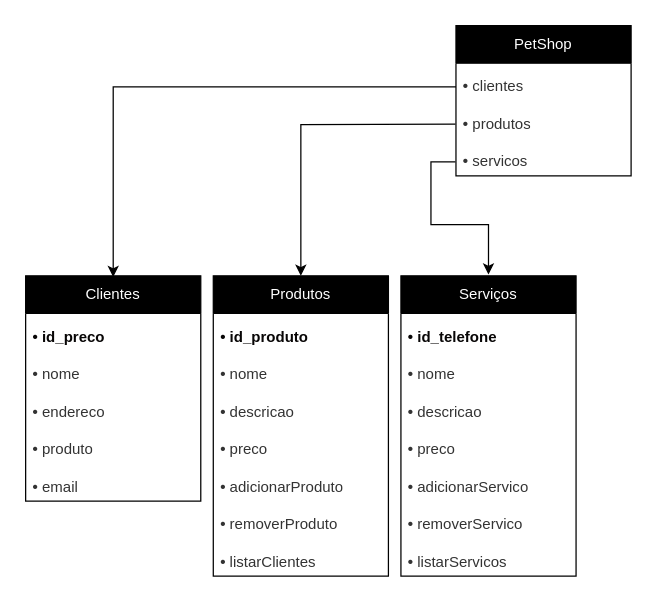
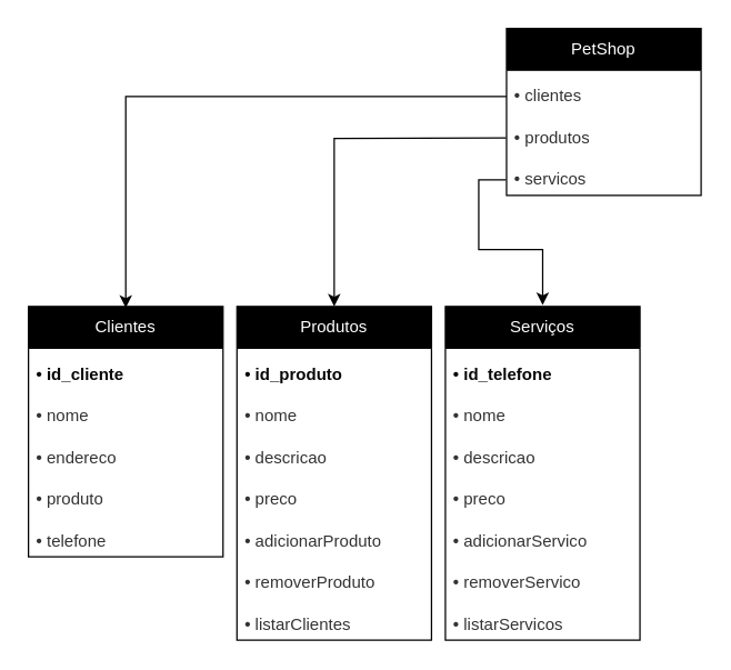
  <mxCell id="0" />
  <mxCell id="1" parent="0" />
  <mxCell id="2" value="" style="edgeStyle=orthogonalEdgeStyle;rounded=0;orthogonalLoop=1;jettySize=auto;html=1;entryX=0.5;entryY=0;entryDx=0;entryDy=0;" edge="1" parent="1"><mxGeometry relative="1" as="geometry"><mxPoint x="364" y="69" as="sourcePoint" /><mxPoint x="90" y="221" as="targetPoint" /><Array as="points"><mxPoint x="90" y="69" /></Array></mxGeometry></mxCell>
  <mxCell id="3" value="&lt;font color=&quot;#ffffff&quot;&gt;PetShop&lt;/font&gt;" style="swimlane;fontStyle=0;childLayout=stackLayout;horizontal=1;startSize=30;horizontalStack=0;resizeParent=1;resizeParentMax=0;resizeLast=0;collapsible=1;marginBottom=0;whiteSpace=wrap;html=1;fillColor=#000000;strokeColor=#000000;" vertex="1" parent="1"><mxGeometry x="364" width="140" height="120" as="geometry" y="20" /></mxCell>
  <mxCell id="4" value="&lt;h1 style=&quot;margin: 0px 0px 5px; padding: 0px; font-variant-numeric: normal; font-variant-east-asian: normal; font-variant-alternates: normal; font-kerning: auto; font-optical-sizing: auto; font-feature-settings: normal; font-variation-settings: normal; font-stretch: normal; line-height: 1; color: rgb(51, 51, 51);&quot;&gt;&lt;font style=&quot;font-size: 12px;&quot;&gt;• &lt;/font&gt;&lt;span style=&quot;font-weight: normal;&quot;&gt;&lt;font style=&quot;font-size: 12px;&quot;&gt;clientes&lt;/font&gt;&lt;/span&gt;&lt;/h1&gt;" style="text;strokeColor=none;fillColor=none;align=left;verticalAlign=middle;spacingLeft=4;spacingRight=4;overflow=hidden;points=[[0,0.5],[1,0.5]];portConstraint=eastwest;rotatable=0;whiteSpace=wrap;html=1;" vertex="1" parent="3"><mxGeometry y="30" width="140" height="30" as="geometry" /></mxCell>
  <mxCell id="5" value="&lt;h1 style=&quot;border-color: var(--border-color); font-variant-numeric: normal; font-variant-east-asian: normal; font-variant-alternates: normal; margin: 0px 0px 5px; padding: 0px; font-kerning: auto; font-optical-sizing: auto; font-feature-settings: normal; font-variation-settings: normal; font-stretch: normal; line-height: 1; color: rgb(51, 51, 51);&quot;&gt;&lt;font style=&quot;border-color: var(--border-color); font-size: 12px;&quot;&gt;• &lt;span style=&quot;font-weight: normal;&quot;&gt;produtos&lt;/span&gt;&lt;/font&gt;&lt;/h1&gt;" style="text;strokeColor=none;fillColor=none;align=left;verticalAlign=middle;spacingLeft=4;spacingRight=4;overflow=hidden;points=[[0,0.5],[1,0.5]];portConstraint=eastwest;rotatable=0;whiteSpace=wrap;html=1;" vertex="1" parent="3"><mxGeometry y="60" width="140" height="30" as="geometry" /></mxCell>
  <mxCell id="6" value="&lt;h1 style=&quot;border-color: var(--border-color); font-variant-numeric: normal; font-variant-east-asian: normal; font-variant-alternates: normal; margin: 0px 0px 5px; padding: 0px; font-kerning: auto; font-optical-sizing: auto; font-feature-settings: normal; font-variation-settings: normal; font-stretch: normal; line-height: 1; color: rgb(51, 51, 51);&quot;&gt;&lt;font style=&quot;border-color: var(--border-color); font-size: 12px;&quot;&gt;• &lt;span style=&quot;font-weight: normal;&quot;&gt;servicos&lt;/span&gt;&lt;/font&gt;&lt;/h1&gt;" style="text;strokeColor=none;fillColor=none;align=left;verticalAlign=middle;spacingLeft=4;spacingRight=4;overflow=hidden;points=[[0,0.5],[1,0.5]];portConstraint=eastwest;rotatable=0;whiteSpace=wrap;html=1;" vertex="1" parent="3"><mxGeometry y="90" width="140" height="30" as="geometry" /></mxCell>
  <mxCell id="7" value="&lt;font color=&quot;#ffffff&quot;&gt;Clientes&lt;/font&gt;" style="swimlane;fontStyle=0;childLayout=stackLayout;horizontal=1;startSize=30;horizontalStack=0;resizeParent=1;resizeParentMax=0;resizeLast=0;collapsible=1;marginBottom=0;whiteSpace=wrap;html=1;fillColor=#000000;strokeColor=#000000;" vertex="1" parent="1"><mxGeometry y="220" width="140" height="180" as="geometry" x="20" /></mxCell>
- <mxCell id="8" value="&lt;h1 style=&quot;margin: 0px 0px 5px; padding: 0px; font-variant-numeric: normal; font-variant-east-asian: normal; font-variant-alternates: normal; font-kerning: auto; font-optical-sizing: auto; font-feature-settings: normal; font-variation-settings: normal; font-stretch: normal; line-height: 1;&quot;&gt;&lt;font color=&quot;#080606&quot;&gt;&lt;font style=&quot;font-size: 12px;&quot;&gt;• id_&lt;/font&gt;&lt;font style=&quot;font-size: 12px;&quot;&gt;preco&lt;/font&gt;&lt;/font&gt;&lt;/h1&gt;" style="text;strokeColor=none;fillColor=none;align=left;verticalAlign=middle;spacingLeft=4;spacingRight=4;overflow=hidden;points=[[0,0.5],[1,0.5]];portConstraint=eastwest;rotatable=0;whiteSpace=wrap;html=1;" vertex="1" parent="7"><mxGeometry y="30" width="140" height="30" as="geometry" /></mxCell>
+ <mxCell id="8" value="&lt;h1 style=&quot;margin: 0px 0px 5px; padding: 0px; font-variant-numeric: normal; font-variant-east-asian: normal; font-variant-alternates: normal; font-kerning: auto; font-optical-sizing: auto; font-feature-settings: normal; font-variation-settings: normal; font-stretch: normal; line-height: 1;&quot;&gt;&lt;font color=&quot;#080606&quot;&gt;&lt;font style=&quot;font-size: 12px;&quot;&gt;• id_&lt;/font&gt;&lt;font style=&quot;font-size: 12px;&quot;&gt;cliente&lt;/font&gt;&lt;/font&gt;&lt;/h1&gt;" style="text;strokeColor=none;fillColor=none;align=left;verticalAlign=middle;spacingLeft=4;spacingRight=4;overflow=hidden;points=[[0,0.5],[1,0.5]];portConstraint=eastwest;rotatable=0;whiteSpace=wrap;html=1;" vertex="1" parent="7"><mxGeometry y="30" width="140" height="30" as="geometry" /></mxCell>
  <mxCell id="9" value="&lt;h1 style=&quot;border-color: var(--border-color); font-variant-numeric: normal; font-variant-east-asian: normal; font-variant-alternates: normal; margin: 0px 0px 5px; padding: 0px; font-kerning: auto; font-optical-sizing: auto; font-feature-settings: normal; font-variation-settings: normal; font-stretch: normal; line-height: 1; color: rgb(51, 51, 51);&quot;&gt;&lt;font style=&quot;border-color: var(--border-color); font-size: 12px;&quot;&gt;• &lt;span style=&quot;font-weight: 400;&quot;&gt;nome&lt;/span&gt;&lt;/font&gt;&lt;/h1&gt;" style="text;strokeColor=none;fillColor=none;align=left;verticalAlign=middle;spacingLeft=4;spacingRight=4;overflow=hidden;points=[[0,0.5],[1,0.5]];portConstraint=eastwest;rotatable=0;whiteSpace=wrap;html=1;" vertex="1" parent="7"><mxGeometry y="60" width="140" height="30" as="geometry" /></mxCell>
  <mxCell id="10" value="&lt;h1 style=&quot;border-color: var(--border-color); font-variant-numeric: normal; font-variant-east-asian: normal; font-variant-alternates: normal; margin: 0px 0px 5px; padding: 0px; font-kerning: auto; font-optical-sizing: auto; font-feature-settings: normal; font-variation-settings: normal; font-stretch: normal; line-height: 1; color: rgb(51, 51, 51);&quot;&gt;&lt;font style=&quot;border-color: var(--border-color); font-size: 12px;&quot;&gt;• &lt;span style=&quot;font-weight: 400;&quot;&gt;endereco&lt;/span&gt;&lt;/font&gt;&lt;/h1&gt;" style="text;strokeColor=none;fillColor=none;align=left;verticalAlign=middle;spacingLeft=4;spacingRight=4;overflow=hidden;points=[[0,0.5],[1,0.5]];portConstraint=eastwest;rotatable=0;whiteSpace=wrap;html=1;" vertex="1" parent="7"><mxGeometry y="90" width="140" height="30" as="geometry" /></mxCell>
  <mxCell id="11" value="&lt;h1 style=&quot;border-color: var(--border-color); font-variant-numeric: normal; font-variant-east-asian: normal; font-variant-alternates: normal; margin: 0px 0px 5px; padding: 0px; font-kerning: auto; font-optical-sizing: auto; font-feature-settings: normal; font-variation-settings: normal; font-stretch: normal; line-height: 1; color: rgb(51, 51, 51);&quot;&gt;&lt;font style=&quot;border-color: var(--border-color); font-size: 12px;&quot;&gt;• &lt;span style=&quot;font-weight: 400;&quot;&gt;produto&lt;/span&gt;&lt;/font&gt;&lt;/h1&gt;" style="text;strokeColor=none;fillColor=none;align=left;verticalAlign=middle;spacingLeft=4;spacingRight=4;overflow=hidden;points=[[0,0.5],[1,0.5]];portConstraint=eastwest;rotatable=0;whiteSpace=wrap;html=1;" vertex="1" parent="7"><mxGeometry y="120" width="140" height="30" as="geometry" /></mxCell>
- <mxCell id="12" value="&lt;h1 style=&quot;border-color: var(--border-color); font-variant-numeric: normal; font-variant-east-asian: normal; font-variant-alternates: normal; margin: 0px 0px 5px; padding: 0px; font-kerning: auto; font-optical-sizing: auto; font-feature-settings: normal; font-variation-settings: normal; font-stretch: normal; line-height: 1; color: rgb(51, 51, 51);&quot;&gt;&lt;font style=&quot;border-color: var(--border-color); font-size: 12px;&quot;&gt;• &lt;span style=&quot;font-weight: 400;&quot;&gt;email&lt;/span&gt;&lt;/font&gt;&lt;/h1&gt;" style="text;strokeColor=none;fillColor=none;align=left;verticalAlign=middle;spacingLeft=4;spacingRight=4;overflow=hidden;points=[[0,0.5],[1,0.5]];portConstraint=eastwest;rotatable=0;whiteSpace=wrap;html=1;" vertex="1" parent="7"><mxGeometry y="150" width="140" height="30" as="geometry" /></mxCell>
+ <mxCell id="12" value="&lt;h1 style=&quot;border-color: var(--border-color); font-variant-numeric: normal; font-variant-east-asian: normal; font-variant-alternates: normal; margin: 0px 0px 5px; padding: 0px; font-kerning: auto; font-optical-sizing: auto; font-feature-settings: normal; font-variation-settings: normal; font-stretch: normal; line-height: 1; color: rgb(51, 51, 51);&quot;&gt;&lt;font style=&quot;border-color: var(--border-color); font-size: 12px;&quot;&gt;• &lt;span style=&quot;font-weight: 400;&quot;&gt;telefone&lt;/span&gt;&lt;/font&gt;&lt;/h1&gt;" style="text;strokeColor=none;fillColor=none;align=left;verticalAlign=middle;spacingLeft=4;spacingRight=4;overflow=hidden;points=[[0,0.5],[1,0.5]];portConstraint=eastwest;rotatable=0;whiteSpace=wrap;html=1;" vertex="1" parent="7"><mxGeometry y="150" width="140" height="30" as="geometry" /></mxCell>
  <mxCell id="13" style="edgeStyle=orthogonalEdgeStyle;rounded=0;orthogonalLoop=1;jettySize=auto;html=1;entryX=0.5;entryY=0;entryDx=0;entryDy=0;exitX=-0.01;exitY=0.657;exitDx=0;exitDy=0;exitPerimeter=0;" edge="1" parent="1" target="14"><mxGeometry relative="1" as="geometry"><mxPoint x="270" y="219" as="targetPoint" /><mxPoint x="363.6" y="98.71" as="sourcePoint" /></mxGeometry></mxCell>
  <mxCell id="14" value="&lt;font color=&quot;#ffffff&quot;&gt;Produtos&lt;/font&gt;" style="swimlane;fontStyle=0;childLayout=stackLayout;horizontal=1;startSize=30;horizontalStack=0;resizeParent=1;resizeParentMax=0;resizeLast=0;collapsible=1;marginBottom=0;whiteSpace=wrap;html=1;fillColor=#000000;strokeColor=#000000;" vertex="1" parent="1"><mxGeometry x="170" y="220" width="140" height="240" as="geometry" /></mxCell>
  <mxCell id="15" value="&lt;h1 style=&quot;margin: 0px 0px 5px; padding: 0px; font-variant-numeric: normal; font-variant-east-asian: normal; font-variant-alternates: normal; font-kerning: auto; font-optical-sizing: auto; font-feature-settings: normal; font-variation-settings: normal; font-stretch: normal; line-height: 1;&quot;&gt;&lt;font color=&quot;#080606&quot;&gt;&lt;font style=&quot;font-size: 12px;&quot;&gt;• id_produto&lt;/font&gt;&lt;/font&gt;&lt;/h1&gt;" style="text;strokeColor=none;fillColor=none;align=left;verticalAlign=middle;spacingLeft=4;spacingRight=4;overflow=hidden;points=[[0,0.5],[1,0.5]];portConstraint=eastwest;rotatable=0;whiteSpace=wrap;html=1;" vertex="1" parent="14"><mxGeometry y="30" width="140" height="30" as="geometry" /></mxCell>
  <mxCell id="16" value="&lt;h1 style=&quot;border-color: var(--border-color); font-variant-numeric: normal; font-variant-east-asian: normal; font-variant-alternates: normal; margin: 0px 0px 5px; padding: 0px; font-kerning: auto; font-optical-sizing: auto; font-feature-settings: normal; font-variation-settings: normal; font-stretch: normal; line-height: 1; color: rgb(51, 51, 51);&quot;&gt;&lt;font style=&quot;border-color: var(--border-color); font-size: 12px;&quot;&gt;• &lt;span style=&quot;font-weight: 400;&quot;&gt;nome&lt;/span&gt;&lt;/font&gt;&lt;/h1&gt;" style="text;strokeColor=none;fillColor=none;align=left;verticalAlign=middle;spacingLeft=4;spacingRight=4;overflow=hidden;points=[[0,0.5],[1,0.5]];portConstraint=eastwest;rotatable=0;whiteSpace=wrap;html=1;" vertex="1" parent="14"><mxGeometry y="60" width="140" height="30" as="geometry" /></mxCell>
  <mxCell id="17" value="&lt;h1 style=&quot;border-color: var(--border-color); font-variant-numeric: normal; font-variant-east-asian: normal; font-variant-alternates: normal; margin: 0px 0px 5px; padding: 0px; font-kerning: auto; font-optical-sizing: auto; font-feature-settings: normal; font-variation-settings: normal; font-stretch: normal; line-height: 1; color: rgb(51, 51, 51);&quot;&gt;&lt;font style=&quot;border-color: var(--border-color); font-size: 12px;&quot;&gt;• &lt;span style=&quot;font-weight: 400;&quot;&gt;descricao&lt;/span&gt;&lt;/font&gt;&lt;/h1&gt;" style="text;strokeColor=none;fillColor=none;align=left;verticalAlign=middle;spacingLeft=4;spacingRight=4;overflow=hidden;points=[[0,0.5],[1,0.5]];portConstraint=eastwest;rotatable=0;whiteSpace=wrap;html=1;" vertex="1" parent="14"><mxGeometry y="90" width="140" height="30" as="geometry" /></mxCell>
  <mxCell id="18" value="&lt;h1 style=&quot;border-color: var(--border-color); font-variant-numeric: normal; font-variant-east-asian: normal; font-variant-alternates: normal; margin: 0px 0px 5px; padding: 0px; font-kerning: auto; font-optical-sizing: auto; font-feature-settings: normal; font-variation-settings: normal; font-stretch: normal; line-height: 1; color: rgb(51, 51, 51);&quot;&gt;&lt;font style=&quot;border-color: var(--border-color); font-size: 12px;&quot;&gt;• &lt;span style=&quot;font-weight: 400;&quot;&gt;preco&lt;/span&gt;&lt;/font&gt;&lt;/h1&gt;" style="text;strokeColor=none;fillColor=none;align=left;verticalAlign=middle;spacingLeft=4;spacingRight=4;overflow=hidden;points=[[0,0.5],[1,0.5]];portConstraint=eastwest;rotatable=0;whiteSpace=wrap;html=1;" vertex="1" parent="14"><mxGeometry y="120" width="140" height="30" as="geometry" /></mxCell>
  <mxCell id="19" value="&lt;h1 style=&quot;border-color: var(--border-color); font-variant-numeric: normal; font-variant-east-asian: normal; font-variant-alternates: normal; margin: 0px 0px 5px; padding: 0px; font-kerning: auto; font-optical-sizing: auto; font-feature-settings: normal; font-variation-settings: normal; font-stretch: normal; line-height: 1; color: rgb(51, 51, 51);&quot;&gt;&lt;font style=&quot;font-size: 12px;&quot;&gt;•&lt;/font&gt;&lt;font style=&quot;font-size: 12px;&quot;&gt;&amp;nbsp;&lt;/font&gt;&lt;font style=&quot;font-size: 12px; font-weight: normal;&quot;&gt;adicionarProduto&lt;/font&gt;&lt;br&gt;&lt;/h1&gt;" style="text;strokeColor=none;fillColor=none;align=left;verticalAlign=middle;spacingLeft=4;spacingRight=4;overflow=hidden;points=[[0,0.5],[1,0.5]];portConstraint=eastwest;rotatable=0;whiteSpace=wrap;html=1;" vertex="1" parent="14"><mxGeometry y="150" width="140" height="30" as="geometry" /></mxCell>
  <mxCell id="20" value="&lt;h1 style=&quot;border-color: var(--border-color); font-variant-numeric: normal; font-variant-east-asian: normal; font-variant-alternates: normal; margin: 0px 0px 5px; padding: 0px; font-kerning: auto; font-optical-sizing: auto; font-feature-settings: normal; font-variation-settings: normal; font-stretch: normal; line-height: 1; color: rgb(51, 51, 51);&quot;&gt;&lt;font style=&quot;font-size: 12px;&quot;&gt;•&lt;/font&gt;&lt;font style=&quot;font-size: 12px;&quot;&gt;&amp;nbsp;&lt;/font&gt;&lt;span style=&quot;font-weight: normal;&quot;&gt;&lt;font style=&quot;font-size: 12px;&quot;&gt;remover&lt;/font&gt;&lt;/span&gt;&lt;font style=&quot;font-size: 12px; font-weight: normal;&quot;&gt;Produto&lt;/font&gt;&lt;br&gt;&lt;/h1&gt;" style="text;strokeColor=none;fillColor=none;align=left;verticalAlign=middle;spacingLeft=4;spacingRight=4;overflow=hidden;points=[[0,0.5],[1,0.5]];portConstraint=eastwest;rotatable=0;whiteSpace=wrap;html=1;" vertex="1" parent="14"><mxGeometry y="180" width="140" height="30" as="geometry" /></mxCell>
  <mxCell id="21" value="&lt;h1 style=&quot;border-color: var(--border-color); font-variant-numeric: normal; font-variant-east-asian: normal; font-variant-alternates: normal; margin: 0px 0px 5px; padding: 0px; font-kerning: auto; font-optical-sizing: auto; font-feature-settings: normal; font-variation-settings: normal; font-stretch: normal; line-height: 1; color: rgb(51, 51, 51);&quot;&gt;&lt;font style=&quot;font-size: 12px;&quot;&gt;•&lt;/font&gt;&lt;font style=&quot;font-size: 12px;&quot;&gt;&amp;nbsp;&lt;span style=&quot;font-weight: normal;&quot;&gt;lista&lt;/span&gt;&lt;/font&gt;&lt;span style=&quot;font-weight: normal;&quot;&gt;&lt;font style=&quot;font-size: 12px;&quot;&gt;r&lt;/font&gt;&lt;/span&gt;&lt;font style=&quot;font-size: 12px; font-weight: normal;&quot;&gt;Clientes&lt;/font&gt;&lt;br&gt;&lt;/h1&gt;" style="text;strokeColor=none;fillColor=none;align=left;verticalAlign=middle;spacingLeft=4;spacingRight=4;overflow=hidden;points=[[0,0.5],[1,0.5]];portConstraint=eastwest;rotatable=0;whiteSpace=wrap;html=1;" vertex="1" parent="14"><mxGeometry y="210" width="140" height="30" as="geometry" /></mxCell>
  <mxCell id="22" value="&lt;font color=&quot;#ffffff&quot;&gt;Serviços&lt;/font&gt;" style="swimlane;fontStyle=0;childLayout=stackLayout;horizontal=1;startSize=30;horizontalStack=0;resizeParent=1;resizeParentMax=0;resizeLast=0;collapsible=1;marginBottom=0;whiteSpace=wrap;html=1;fillColor=#000000;strokeColor=#000000;" vertex="1" parent="1"><mxGeometry x="320" y="220" width="140" height="240" as="geometry" /></mxCell>
  <mxCell id="23" value="&lt;h1 style=&quot;margin: 0px 0px 5px; padding: 0px; font-variant-numeric: normal; font-variant-east-asian: normal; font-variant-alternates: normal; font-kerning: auto; font-optical-sizing: auto; font-feature-settings: normal; font-variation-settings: normal; font-stretch: normal; line-height: 1;&quot;&gt;&lt;font color=&quot;#080606&quot;&gt;&lt;font style=&quot;font-size: 12px;&quot;&gt;• id_telefone&lt;/font&gt;&lt;/font&gt;&lt;/h1&gt;" style="text;strokeColor=none;fillColor=none;align=left;verticalAlign=middle;spacingLeft=4;spacingRight=4;overflow=hidden;points=[[0,0.5],[1,0.5]];portConstraint=eastwest;rotatable=0;whiteSpace=wrap;html=1;" vertex="1" parent="22"><mxGeometry y="30" width="140" height="30" as="geometry" /></mxCell>
  <mxCell id="24" value="&lt;h1 style=&quot;border-color: var(--border-color); font-variant-numeric: normal; font-variant-east-asian: normal; font-variant-alternates: normal; margin: 0px 0px 5px; padding: 0px; font-kerning: auto; font-optical-sizing: auto; font-feature-settings: normal; font-variation-settings: normal; font-stretch: normal; line-height: 1; color: rgb(51, 51, 51);&quot;&gt;&lt;font style=&quot;border-color: var(--border-color); font-size: 12px;&quot;&gt;• &lt;span style=&quot;font-weight: 400;&quot;&gt;nome&lt;/span&gt;&lt;/font&gt;&lt;/h1&gt;" style="text;strokeColor=none;fillColor=none;align=left;verticalAlign=middle;spacingLeft=4;spacingRight=4;overflow=hidden;points=[[0,0.5],[1,0.5]];portConstraint=eastwest;rotatable=0;whiteSpace=wrap;html=1;" vertex="1" parent="22"><mxGeometry y="60" width="140" height="30" as="geometry" /></mxCell>
  <mxCell id="25" value="&lt;h1 style=&quot;border-color: var(--border-color); font-variant-numeric: normal; font-variant-east-asian: normal; font-variant-alternates: normal; margin: 0px 0px 5px; padding: 0px; font-kerning: auto; font-optical-sizing: auto; font-feature-settings: normal; font-variation-settings: normal; font-stretch: normal; line-height: 1; color: rgb(51, 51, 51);&quot;&gt;&lt;font style=&quot;border-color: var(--border-color); font-size: 12px;&quot;&gt;• &lt;span style=&quot;font-weight: 400;&quot;&gt;descricao&lt;/span&gt;&lt;/font&gt;&lt;/h1&gt;" style="text;strokeColor=none;fillColor=none;align=left;verticalAlign=middle;spacingLeft=4;spacingRight=4;overflow=hidden;points=[[0,0.5],[1,0.5]];portConstraint=eastwest;rotatable=0;whiteSpace=wrap;html=1;" vertex="1" parent="22"><mxGeometry y="90" width="140" height="30" as="geometry" /></mxCell>
  <mxCell id="26" value="&lt;h1 style=&quot;border-color: var(--border-color); font-variant-numeric: normal; font-variant-east-asian: normal; font-variant-alternates: normal; margin: 0px 0px 5px; padding: 0px; font-kerning: auto; font-optical-sizing: auto; font-feature-settings: normal; font-variation-settings: normal; font-stretch: normal; line-height: 1; color: rgb(51, 51, 51);&quot;&gt;&lt;font style=&quot;border-color: var(--border-color); font-size: 12px;&quot;&gt;• &lt;span style=&quot;font-weight: 400;&quot;&gt;preco&lt;/span&gt;&lt;/font&gt;&lt;/h1&gt;" style="text;strokeColor=none;fillColor=none;align=left;verticalAlign=middle;spacingLeft=4;spacingRight=4;overflow=hidden;points=[[0,0.5],[1,0.5]];portConstraint=eastwest;rotatable=0;whiteSpace=wrap;html=1;" vertex="1" parent="22"><mxGeometry y="120" width="140" height="30" as="geometry" /></mxCell>
  <mxCell id="27" value="&lt;h1 style=&quot;border-color: var(--border-color); font-variant-numeric: normal; font-variant-east-asian: normal; font-variant-alternates: normal; margin: 0px 0px 5px; padding: 0px; font-kerning: auto; font-optical-sizing: auto; font-feature-settings: normal; font-variation-settings: normal; font-stretch: normal; line-height: 1; color: rgb(51, 51, 51);&quot;&gt;&lt;font style=&quot;font-size: 12px;&quot;&gt;•&lt;/font&gt;&lt;font style=&quot;font-size: 12px;&quot;&gt;&amp;nbsp;&lt;/font&gt;&lt;font style=&quot;font-size: 12px; font-weight: normal;&quot;&gt;adicionarServico&lt;/font&gt;&lt;br&gt;&lt;/h1&gt;" style="text;strokeColor=none;fillColor=none;align=left;verticalAlign=middle;spacingLeft=4;spacingRight=4;overflow=hidden;points=[[0,0.5],[1,0.5]];portConstraint=eastwest;rotatable=0;whiteSpace=wrap;html=1;" vertex="1" parent="22"><mxGeometry y="150" width="140" height="30" as="geometry" /></mxCell>
  <mxCell id="28" value="&lt;h1 style=&quot;border-color: var(--border-color); font-variant-numeric: normal; font-variant-east-asian: normal; font-variant-alternates: normal; margin: 0px 0px 5px; padding: 0px; font-kerning: auto; font-optical-sizing: auto; font-feature-settings: normal; font-variation-settings: normal; font-stretch: normal; line-height: 1; color: rgb(51, 51, 51);&quot;&gt;&lt;font style=&quot;font-size: 12px;&quot;&gt;•&lt;/font&gt;&lt;font style=&quot;font-size: 12px;&quot;&gt;&amp;nbsp;&lt;span style=&quot;font-weight: normal;&quot;&gt;remove&lt;/span&gt;&lt;/font&gt;&lt;font style=&quot;font-size: 12px; font-weight: normal;&quot;&gt;rServico&lt;/font&gt;&lt;br&gt;&lt;/h1&gt;" style="text;strokeColor=none;fillColor=none;align=left;verticalAlign=middle;spacingLeft=4;spacingRight=4;overflow=hidden;points=[[0,0.5],[1,0.5]];portConstraint=eastwest;rotatable=0;whiteSpace=wrap;html=1;" vertex="1" parent="22"><mxGeometry y="180" width="140" height="30" as="geometry" /></mxCell>
  <mxCell id="29" value="&lt;h1 style=&quot;border-color: var(--border-color); font-variant-numeric: normal; font-variant-east-asian: normal; font-variant-alternates: normal; margin: 0px 0px 5px; padding: 0px; font-kerning: auto; font-optical-sizing: auto; font-feature-settings: normal; font-variation-settings: normal; font-stretch: normal; line-height: 1; color: rgb(51, 51, 51);&quot;&gt;&lt;font style=&quot;font-size: 12px;&quot;&gt;•&lt;/font&gt;&lt;font style=&quot;font-size: 12px;&quot;&gt;&amp;nbsp;&lt;span style=&quot;font-weight: normal;&quot;&gt;listar&lt;/span&gt;&lt;span style=&quot;font-weight: 400;&quot;&gt;Servicos&lt;/span&gt;&lt;/font&gt;&lt;br&gt;&lt;/h1&gt;" style="text;strokeColor=none;fillColor=none;align=left;verticalAlign=middle;spacingLeft=4;spacingRight=4;overflow=hidden;points=[[0,0.5],[1,0.5]];portConstraint=eastwest;rotatable=0;whiteSpace=wrap;html=1;" vertex="1" parent="22"><mxGeometry y="210" width="140" height="30" as="geometry" /></mxCell>
  <mxCell id="30" style="edgeStyle=orthogonalEdgeStyle;rounded=0;orthogonalLoop=1;jettySize=auto;html=1;exitX=-0.003;exitY=0.663;exitDx=0;exitDy=0;exitPerimeter=0;entryX=0.5;entryY=0;entryDx=0;entryDy=0;" edge="1" parent="1"><mxGeometry relative="1" as="geometry"><mxPoint x="390" y="219" as="targetPoint" /><mxPoint x="363.58" y="128.89" as="sourcePoint" /><Array as="points"><mxPoint x="344" y="129" /><mxPoint x="344" y="179" /><mxPoint x="390" y="179" /></Array></mxGeometry></mxCell>
